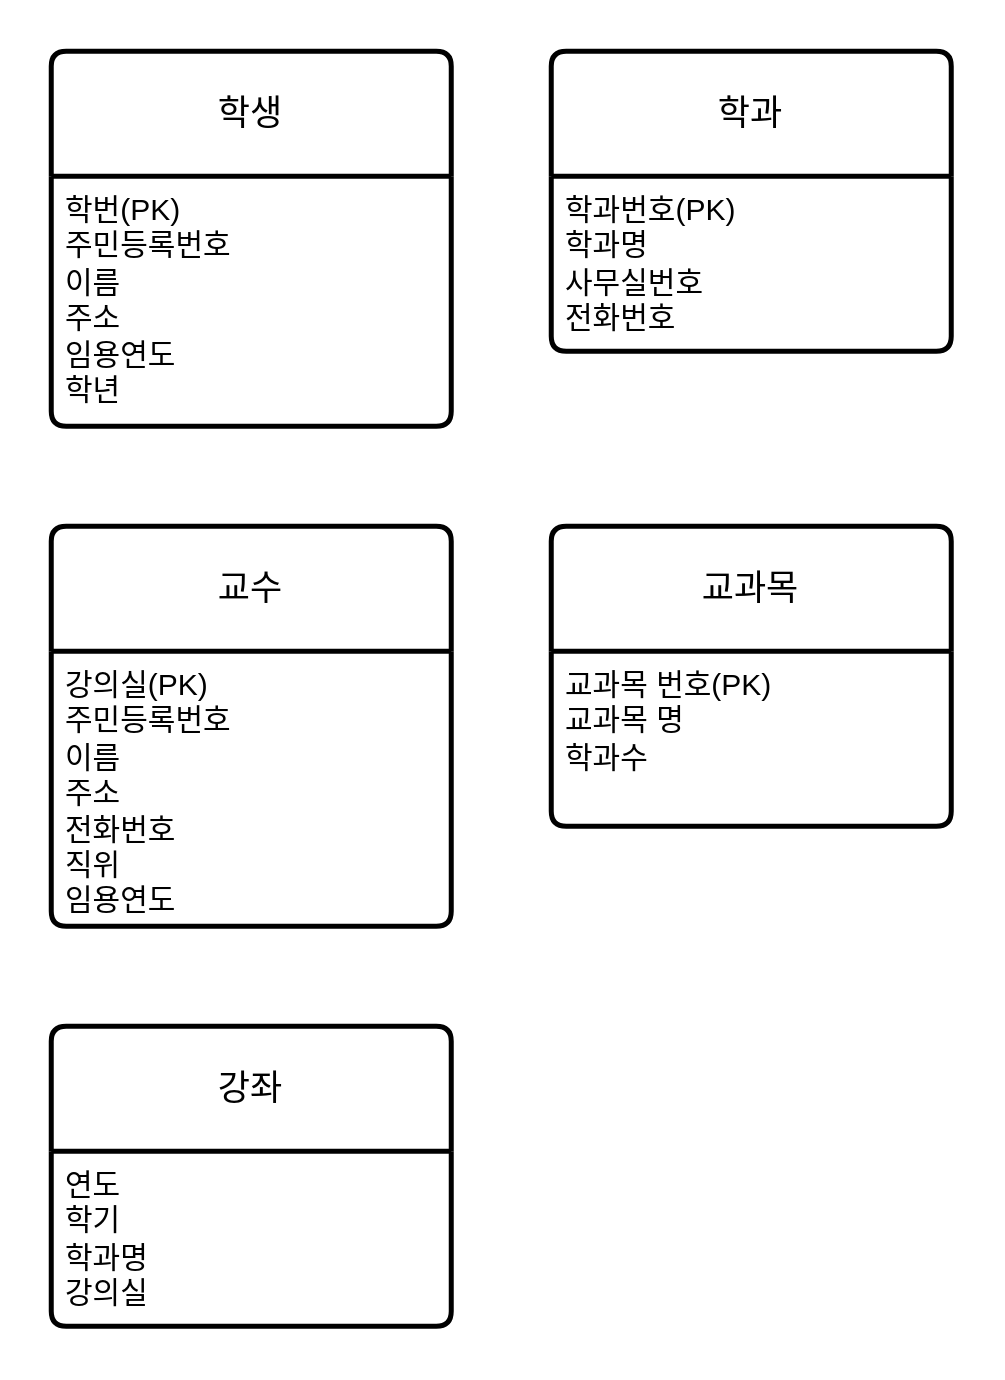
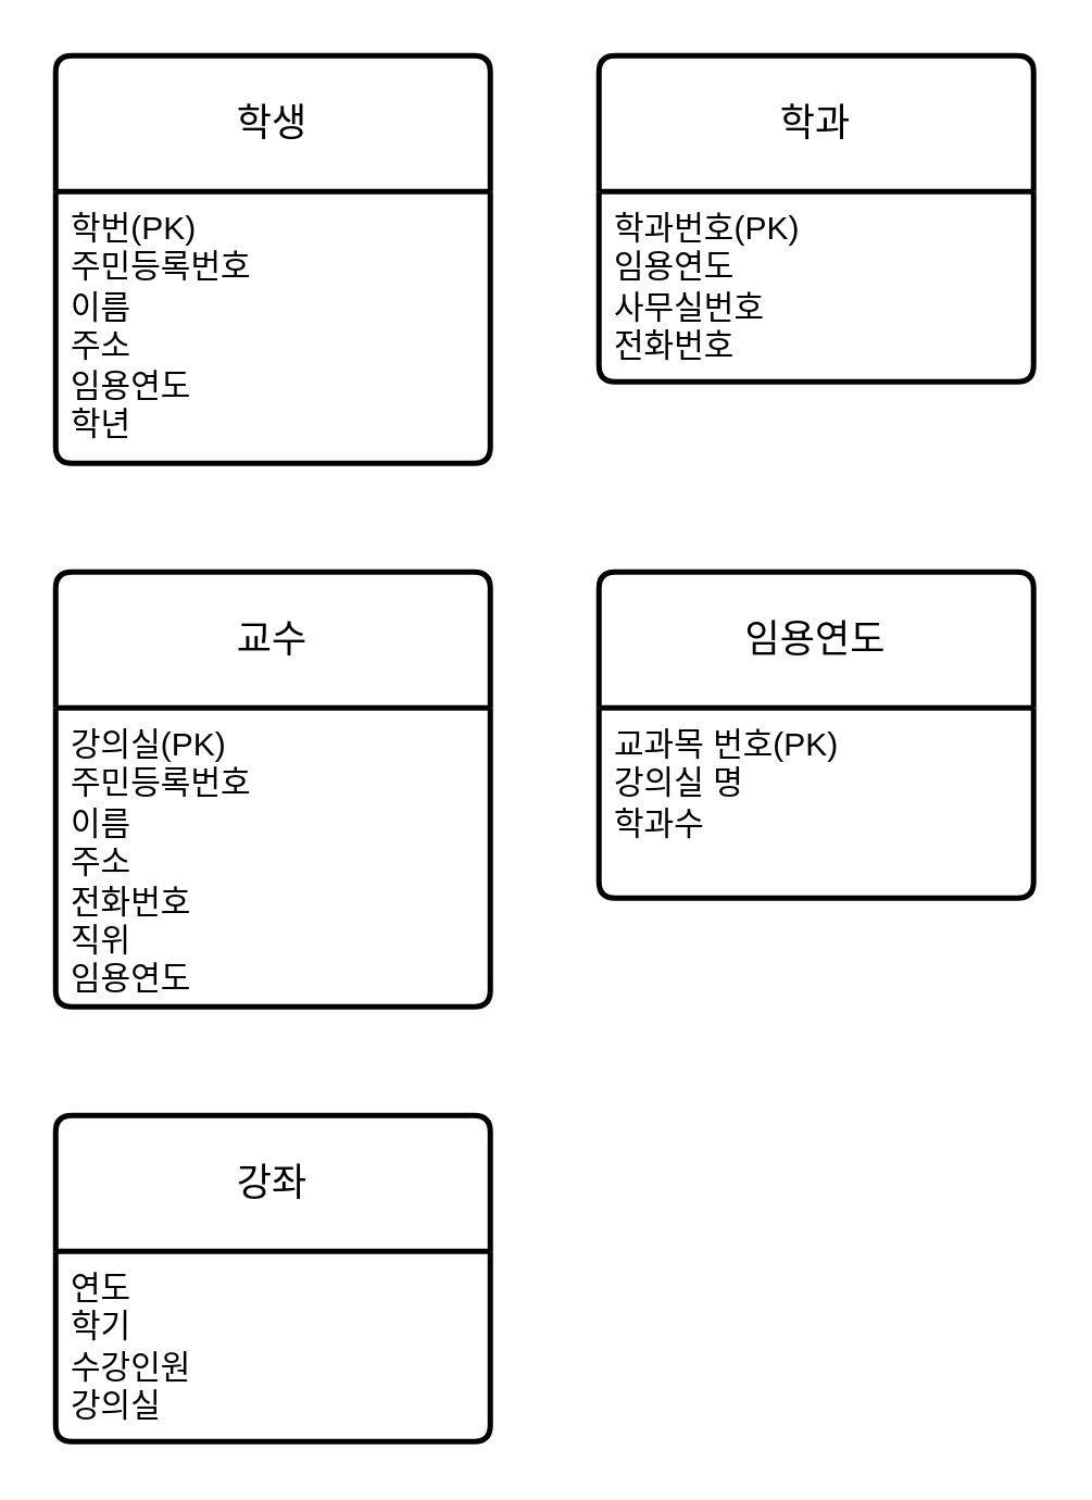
  <mxCell id="0" />
  <mxCell id="1" parent="0" />
  <mxCell id="2" value="학생" style="swimlane;childLayout=stackLayout;horizontal=1;startSize=50;horizontalStack=0;rounded=1;fontSize=14;fontStyle=0;strokeWidth=2;resizeParent=0;resizeLast=1;shadow=0;dashed=0;align=center;arcSize=4;whiteSpace=wrap;html=1;" vertex="1" parent="1"><mxGeometry x="20" y="20" width="160" height="150" as="geometry" /></mxCell>
  <mxCell id="3" value="학번(PK)&lt;br&gt;주민등록번호&lt;br&gt;이름&lt;br&gt;주소&lt;br&gt;임용연도&lt;br&gt;학년" style="align=left;strokeColor=none;fillColor=none;spacingLeft=4;fontSize=12;verticalAlign=top;resizable=0;rotatable=0;part=1;html=1;" vertex="1" parent="2"><mxGeometry y="50" width="160" height="100" as="geometry" /></mxCell>
  <mxCell id="4" value="교수" style="swimlane;childLayout=stackLayout;horizontal=1;startSize=50;horizontalStack=0;rounded=1;fontSize=14;fontStyle=0;strokeWidth=2;resizeParent=0;resizeLast=1;shadow=0;dashed=0;align=center;arcSize=4;whiteSpace=wrap;html=1;" vertex="1" parent="1"><mxGeometry x="20" y="210" width="160" height="160" as="geometry" /></mxCell>
  <mxCell id="5" value="강의실(PK)&lt;br&gt;주민등록번호&lt;br&gt;이름&lt;br&gt;주소&lt;br&gt;전화번호&lt;br&gt;직위&lt;br&gt;임용연도" style="align=left;strokeColor=none;fillColor=none;spacingLeft=4;fontSize=12;verticalAlign=top;resizable=0;rotatable=0;part=1;html=1;" vertex="1" parent="4"><mxGeometry y="50" width="160" height="110" as="geometry" /></mxCell>
  <mxCell id="6" value="학과" style="swimlane;childLayout=stackLayout;horizontal=1;startSize=50;horizontalStack=0;rounded=1;fontSize=14;fontStyle=0;strokeWidth=2;resizeParent=0;resizeLast=1;shadow=0;dashed=0;align=center;arcSize=4;whiteSpace=wrap;html=1;" vertex="1" parent="1"><mxGeometry x="220" y="20" width="160" height="120" as="geometry" /></mxCell>
- <mxCell id="7" value="학과번호(PK)&lt;br&gt;학과명&lt;br&gt;사무실번호&lt;br&gt;전화번호" style="align=left;strokeColor=none;fillColor=none;spacingLeft=4;fontSize=12;verticalAlign=top;resizable=0;rotatable=0;part=1;html=1;" vertex="1" parent="6"><mxGeometry y="50" width="160" height="70" as="geometry" /></mxCell>
- <mxCell id="8" value="교과목" style="swimlane;childLayout=stackLayout;horizontal=1;startSize=50;horizontalStack=0;rounded=1;fontSize=14;fontStyle=0;strokeWidth=2;resizeParent=0;resizeLast=1;shadow=0;dashed=0;align=center;arcSize=4;whiteSpace=wrap;html=1;" vertex="1" parent="1"><mxGeometry x="220" y="210" width="160" height="120" as="geometry" /></mxCell>
- <mxCell id="9" value="교과목 번호(PK)&lt;br&gt;교과목 명&lt;br&gt;학과수" style="align=left;strokeColor=none;fillColor=none;spacingLeft=4;fontSize=12;verticalAlign=top;resizable=0;rotatable=0;part=1;html=1;" vertex="1" parent="8"><mxGeometry y="50" width="160" height="70" as="geometry" /></mxCell>
+ <mxCell id="7" value="학과번호(PK)&lt;br&gt;임용연도&lt;br&gt;사무실번호&lt;br&gt;전화번호" style="align=left;strokeColor=none;fillColor=none;spacingLeft=4;fontSize=12;verticalAlign=top;resizable=0;rotatable=0;part=1;html=1;" vertex="1" parent="6"><mxGeometry y="50" width="160" height="70" as="geometry" /></mxCell>
+ <mxCell id="8" value="임용연도" style="swimlane;childLayout=stackLayout;horizontal=1;startSize=50;horizontalStack=0;rounded=1;fontSize=14;fontStyle=0;strokeWidth=2;resizeParent=0;resizeLast=1;shadow=0;dashed=0;align=center;arcSize=4;whiteSpace=wrap;html=1;" vertex="1" parent="1"><mxGeometry x="220" y="210" width="160" height="120" as="geometry" /></mxCell>
+ <mxCell id="9" value="교과목 번호(PK)&lt;br&gt;강의실 명&lt;br&gt;학과수" style="align=left;strokeColor=none;fillColor=none;spacingLeft=4;fontSize=12;verticalAlign=top;resizable=0;rotatable=0;part=1;html=1;" vertex="1" parent="8"><mxGeometry y="50" width="160" height="70" as="geometry" /></mxCell>
  <mxCell id="10" value="강좌" style="swimlane;childLayout=stackLayout;horizontal=1;startSize=50;horizontalStack=0;rounded=1;fontSize=14;fontStyle=0;strokeWidth=2;resizeParent=0;resizeLast=1;shadow=0;dashed=0;align=center;arcSize=4;whiteSpace=wrap;html=1;" vertex="1" parent="1"><mxGeometry x="20" y="410" width="160" height="120" as="geometry" /></mxCell>
- <mxCell id="11" value="연도&lt;br&gt;학기&lt;br&gt;학과명&lt;br&gt;강의실" style="align=left;strokeColor=none;fillColor=none;spacingLeft=4;fontSize=12;verticalAlign=top;resizable=0;rotatable=0;part=1;html=1;" vertex="1" parent="10"><mxGeometry y="50" width="160" height="70" as="geometry" /></mxCell>
+ <mxCell id="11" value="연도&lt;br&gt;학기&lt;br&gt;수강인원&lt;br&gt;강의실" style="align=left;strokeColor=none;fillColor=none;spacingLeft=4;fontSize=12;verticalAlign=top;resizable=0;rotatable=0;part=1;html=1;" vertex="1" parent="10"><mxGeometry y="50" width="160" height="70" as="geometry" /></mxCell>
